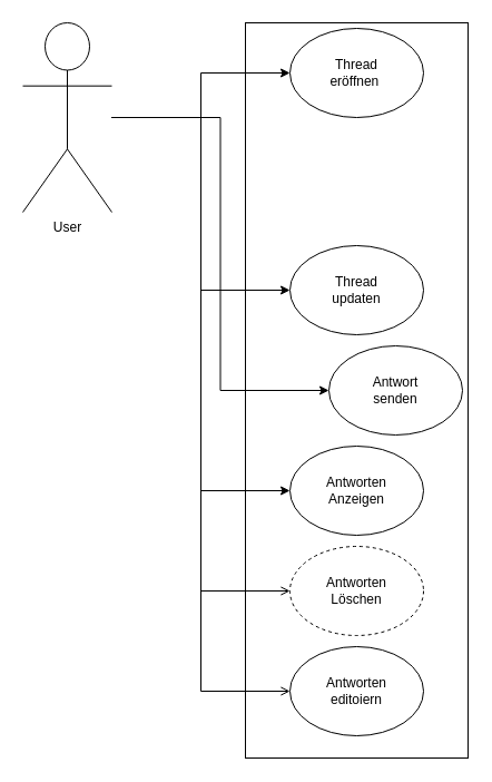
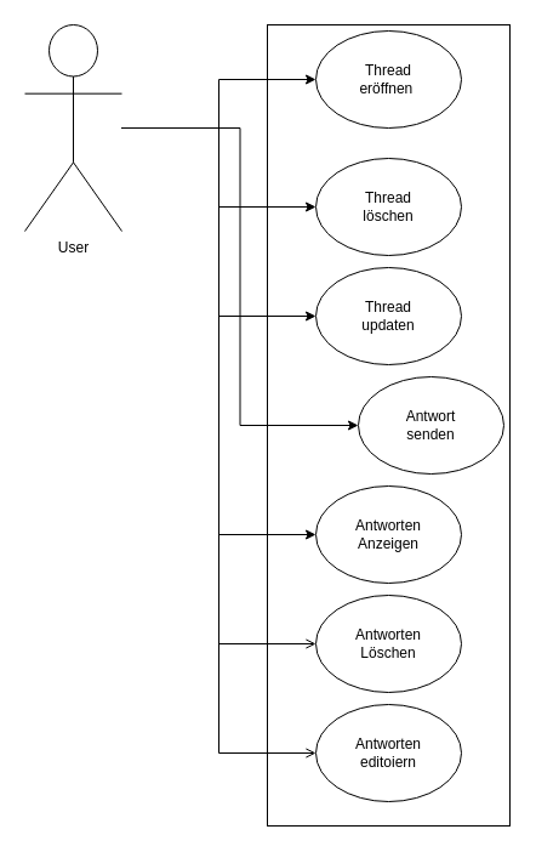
  <mxCell id="0" />
  <mxCell id="1" parent="0" />
  <mxCell id="2" value="" style="rounded=0;whiteSpace=wrap;html=1;" parent="1" vertex="1"><mxGeometry x="220" y="20" width="200" height="660" as="geometry" /></mxCell>
  <mxCell id="3" value="Thread &lt;br&gt;eröffnen&amp;nbsp;" style="ellipse;whiteSpace=wrap;html=1;" parent="1" vertex="1"><mxGeometry x="260" y="25" width="120" height="80" as="geometry" /></mxCell>
  <mxCell id="4" value="Antwort &lt;br&gt;senden" style="ellipse;whiteSpace=wrap;html=1;" parent="1" vertex="1"><mxGeometry x="295" y="310" width="120" height="80" as="geometry" /></mxCell>
  <mxCell id="5" value="Antworten&lt;br&gt;Anzeigen" style="ellipse;whiteSpace=wrap;html=1;" parent="1" vertex="1"><mxGeometry x="260" y="400" width="120" height="80" as="geometry" /></mxCell>
- <mxCell id="6" value="Antworten&lt;br&gt;Löschen" style="ellipse;whiteSpace=wrap;html=1;dashed=1;" parent="1" vertex="1"><mxGeometry x="260" y="490" width="120" height="80" as="geometry" /></mxCell>
+ <mxCell id="6" value="Antworten&lt;br&gt;Löschen" style="ellipse;whiteSpace=wrap;html=1;" parent="1" vertex="1"><mxGeometry x="260" y="490" width="120" height="80" as="geometry" /></mxCell>
  <mxCell id="7" value="Antworten&lt;br&gt;editoiern" style="ellipse;whiteSpace=wrap;html=1;" parent="1" vertex="1"><mxGeometry x="260" y="580" width="120" height="80" as="geometry" /></mxCell>
+ <mxCell id="8" value="Thread &lt;br&gt;löschen" style="ellipse;whiteSpace=wrap;html=1;" parent="1" vertex="1"><mxGeometry x="260" y="130" width="120" height="80" as="geometry" /></mxCell>
  <mxCell id="9" value="Thread &lt;br&gt;updaten" style="ellipse;whiteSpace=wrap;html=1;" parent="1" vertex="1"><mxGeometry x="260" y="220" width="120" height="80" as="geometry" /></mxCell>
  <mxCell id="10" style="edgeStyle=orthogonalEdgeStyle;rounded=0;orthogonalLoop=1;jettySize=auto;html=1;" parent="1" source="17" target="3" edge="1"><mxGeometry relative="1" as="geometry" /></mxCell>
+ <mxCell id="11" style="edgeStyle=orthogonalEdgeStyle;rounded=0;orthogonalLoop=1;jettySize=auto;html=1;" parent="1" source="17" target="8" edge="1"><mxGeometry relative="1" as="geometry" /></mxCell>
  <mxCell id="12" style="edgeStyle=orthogonalEdgeStyle;rounded=0;orthogonalLoop=1;jettySize=auto;html=1;entryX=0;entryY=0.5;entryDx=0;entryDy=0;" parent="1" source="17" target="9" edge="1"><mxGeometry relative="1" as="geometry" /></mxCell>
  <mxCell id="13" style="edgeStyle=orthogonalEdgeStyle;rounded=0;orthogonalLoop=1;jettySize=auto;html=1;entryX=0;entryY=0.5;entryDx=0;entryDy=0;" parent="1" source="17" target="4" edge="1"><mxGeometry relative="1" as="geometry" /></mxCell>
  <mxCell id="14" style="edgeStyle=orthogonalEdgeStyle;rounded=0;orthogonalLoop=1;jettySize=auto;html=1;entryX=0;entryY=0.5;entryDx=0;entryDy=0;" parent="1" source="17" target="5" edge="1"><mxGeometry relative="1" as="geometry" /></mxCell>
  <mxCell id="15" style="edgeStyle=orthogonalEdgeStyle;rounded=0;orthogonalLoop=1;jettySize=auto;html=1;entryX=0;entryY=0.5;entryDx=0;entryDy=0;endArrow=open;" parent="1" source="17" target="6" edge="1"><mxGeometry relative="1" as="geometry" /></mxCell>
  <mxCell id="16" style="edgeStyle=orthogonalEdgeStyle;rounded=0;orthogonalLoop=1;jettySize=auto;html=1;entryX=0;entryY=0.5;entryDx=0;entryDy=0;endArrow=open;" parent="1" source="17" target="7" edge="1"><mxGeometry relative="1" as="geometry" /></mxCell>
  <mxCell id="17" value="User" style="shape=umlActor;verticalLabelPosition=bottom;verticalAlign=top;html=1;outlineConnect=0;" parent="1" vertex="1"><mxGeometry x="20" y="20" width="80" height="170" as="geometry" /></mxCell>
